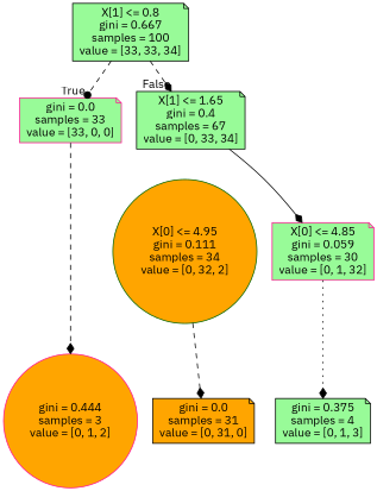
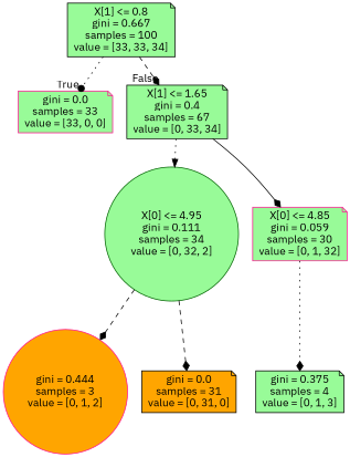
  digraph {
    fontname="IBM Plex Sans"
    node [color=black fillcolor=palegreen fontname="IBM Plex Sans" shape=note style=filled]
    edge [arrowhead=diamond fontname="IBM Plex Sans" style=dashed]
    n1 [label="X[1] <= 0.8\ngini = 0.667\nsamples = 100\nvalue = [33, 33, 34]"]
    n2 [color=deeppink label="gini = 0.0\nsamples = 33\nvalue = [33, 0, 0]"]
    n3 [label="X[1] <= 1.65\ngini = 0.4\nsamples = 67\nvalue = [0, 33, 34]"]
-   n4 [color=darkgreen fillcolor=orange label="X[0] <= 4.95\ngini = 0.111\nsamples = 34\nvalue = [0, 32, 2]" shape=circle]
+   n4 [color=darkgreen label="X[0] <= 4.95\ngini = 0.111\nsamples = 34\nvalue = [0, 32, 2]" shape=circle]
    n5 [color=deeppink label="X[0] <= 4.85\ngini = 0.059\nsamples = 30\nvalue = [0, 1, 32]"]
    n6 [fillcolor=orange label="gini = 0.0\nsamples = 31\nvalue = [0, 31, 0]"]
    n7 [color=deeppink fillcolor=orange label="gini = 0.444\nsamples = 3\nvalue = [0, 1, 2]" shape=circle]
    n8 [label="gini = 0.375\nsamples = 4\nvalue = [0, 1, 3]"]
-   n1 -> n2 [arrowhead=dot headlabel=True labelangle=45 labeldistance=2.5]
+   n1 -> n2 [arrowhead=dot headlabel=True labelangle=45 labeldistance=2.5 style=dotted]
    n1 -> n3 [headlabel=False labelangle=-45 labeldistance=2.5]
+   n3 -> n4 [arrowhead=normal style=dotted]
    n3 -> n5 [style=solid]
    n4 -> n6
-   n2 -> n7
+   n4 -> n7
    n5 -> n8 [style=dotted]
  }
